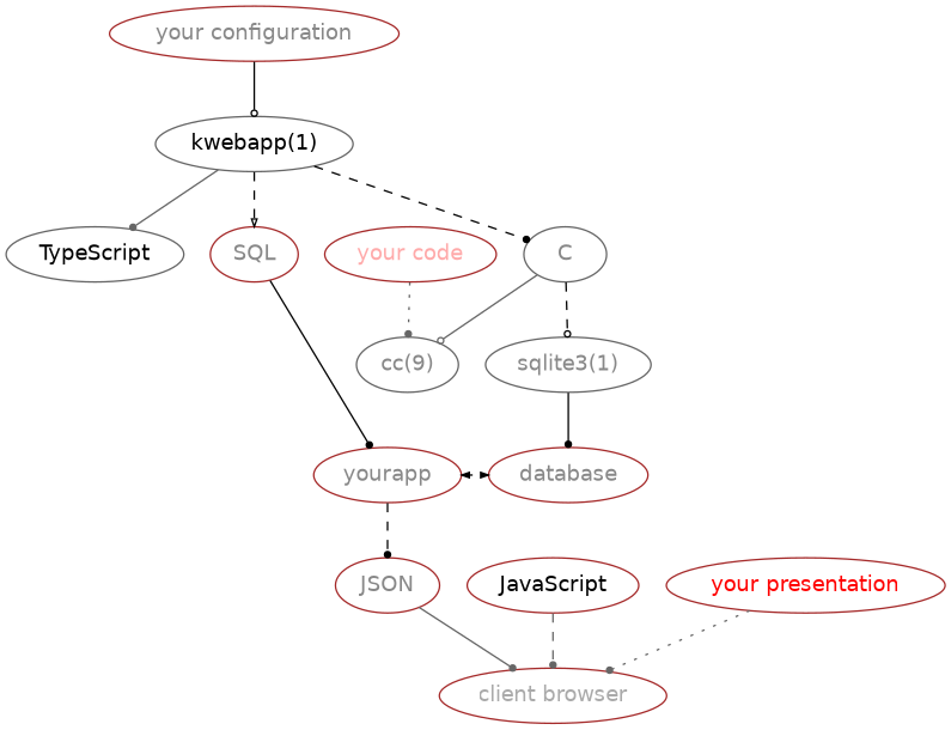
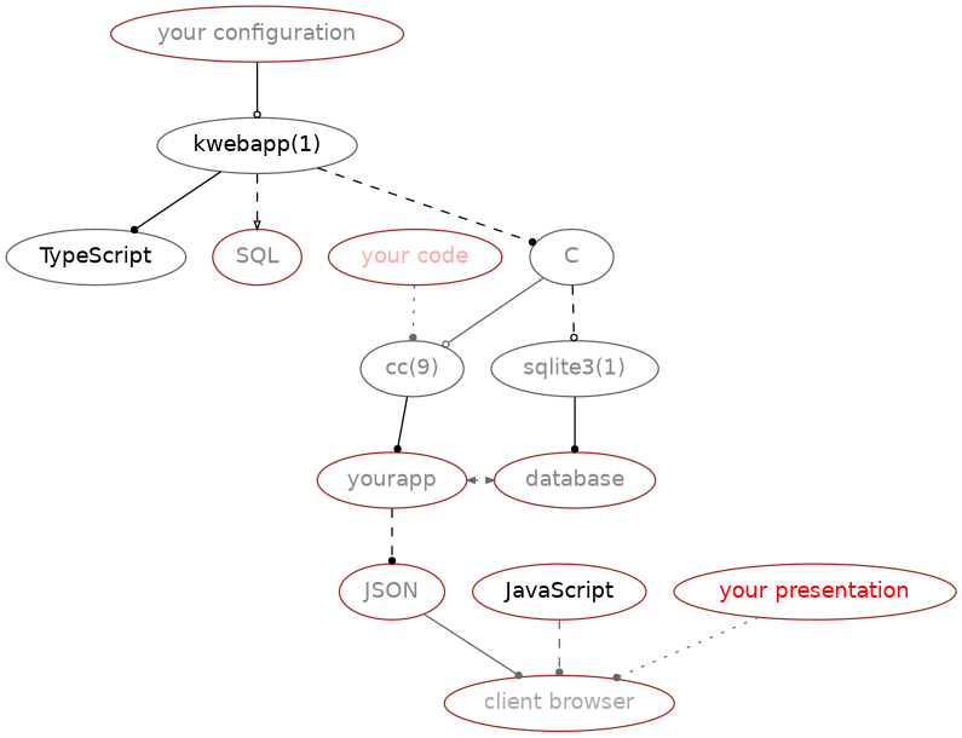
  digraph {
    fontname="DejaVu Sans"
    splines=false
    node [color=brown fontcolor="#888888" fontname="DejaVu Sans"]
    edge [arrowhead=dot arrowsize=0.5 color=black fontname="DejaVu Sans" style=solid]
    n1 [label="your configuration"]
    n2 [color=gray40 label="kwebapp(1)" fontcolor=""]
    n3 [color=gray40 label=C]
    n4 [fontcolor="#ffaaaa" label="your code"]
    n5 [color=gray40 label=TypeScript fontcolor=""]
    n6 [label=SQL]
    n7 [color=gray40 label="cc(9)"]
    n8 [color=gray40 label="sqlite3(1)"]
    n9 [label=yourapp]
    n10 [label=database]
    n11 [label=JavaScript fontcolor=""]
    n12 [fontcolor=red label="your presentation"]
    n13 [label=JSON]
    n14 [fontcolor="#aaaaaa" label="client browser"]
    subgraph sub_1 {
      rank=source
      n1
    }
    subgraph sub_2 {
      rank=same
      n2
    }
    subgraph sub_3 {
      rank=same
      n3
      n4
      n5
      n6
    }
    subgraph sub_4 {
      rank=same
      n7
      n8
    }
    subgraph sub_5 {
      rank=same
      n9
      n10
    }
    subgraph sub_6 {
      rank=same
      n11
      n12
      n13
    }
    subgraph sub_7 {
      rank=sink
      n14
    }
    n1 -> n2 [arrowhead=odot]
    n2 -> n3 [style=dashed]
-   n2 -> n5 [color=gray40]
+   n2 -> n5
    n2 -> n6 [arrowhead=onormal style=dashed]
    n3 -> n7 [arrowhead=odot color=gray40]
    n3 -> n8 [arrowhead=odot style=dashed]
    n4 -> n7 [color=gray40 style=dotted]
-   n6 -> n9
+   n7 -> n9
    n8 -> n10
-   n9 -> n10 [dir=both style=dotted arrowhead=""]
+   n9 -> n10 [color=gray40 dir=both style=dotted arrowhead=""]
    n9 -> n13 [style=dashed]
    n11 -> n14 [color=gray40 style=dashed]
    n12 -> n14 [color=gray40 style=dotted]
    n13 -> n14 [color=gray40]
  }
